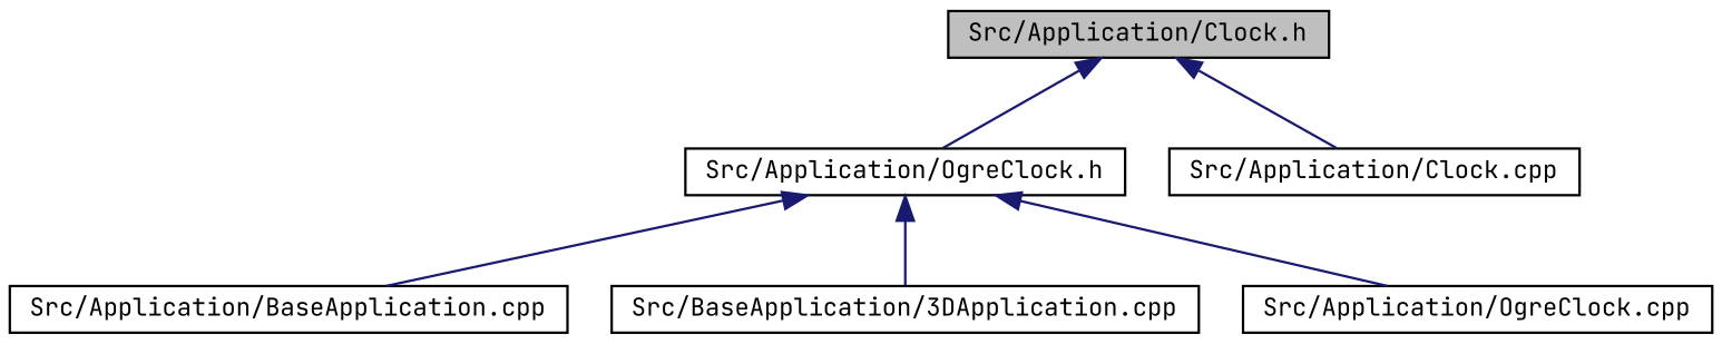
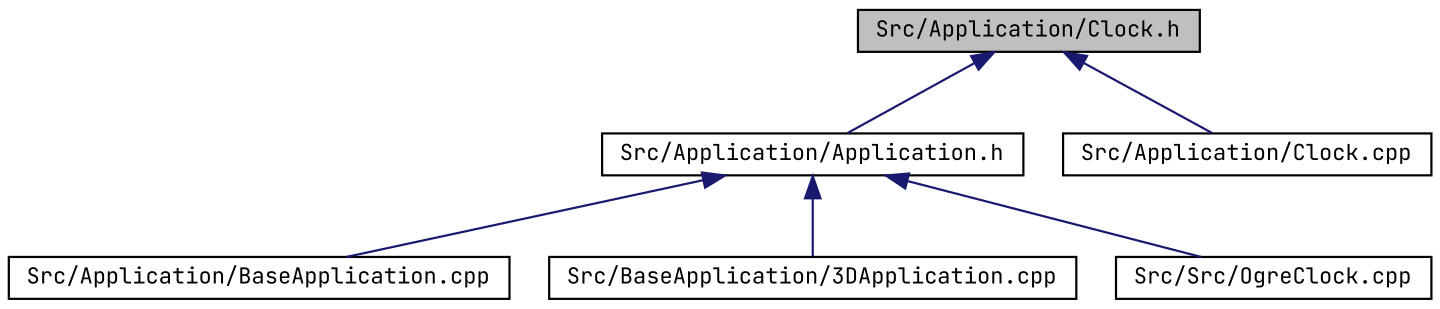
  digraph {
    fontname="JetBrains Mono"
    node [color=black fillcolor=white fontname="JetBrains Mono" fontsize=10 shape=record style=filled]
    edge [color=midnightblue dir=back fontname="JetBrains Mono" fontsize=10 labelfontname=FreeSans labelfontsize=10 style=solid]
    n1 [fillcolor=grey75 fontcolor=black height=0.2 label="Src/Application/Clock.h" width=0.4]
-   n2 [height=0.2 label="Src/Application/OgreClock.h" width=0.4]
+   n2 [height=0.2 label="Src/Application/Application.h" width=0.4]
    n3 [height=0.2 label="Src/Application/Clock.cpp" width=0.4]
    n4 [height=0.2 label="Src/Application/BaseApplication.cpp" width=0.4]
    n5 [height=0.2 label="Src/BaseApplication/3DApplication.cpp" width=0.4]
-   n6 [height=0.2 label="Src/Application/OgreClock.cpp" width=0.4]
+   n6 [height=0.2 label="Src/Src/OgreClock.cpp" width=0.4]
    n1 -> n2
    n1 -> n3
    n2 -> n4
    n2 -> n5
    n2 -> n6
  }
